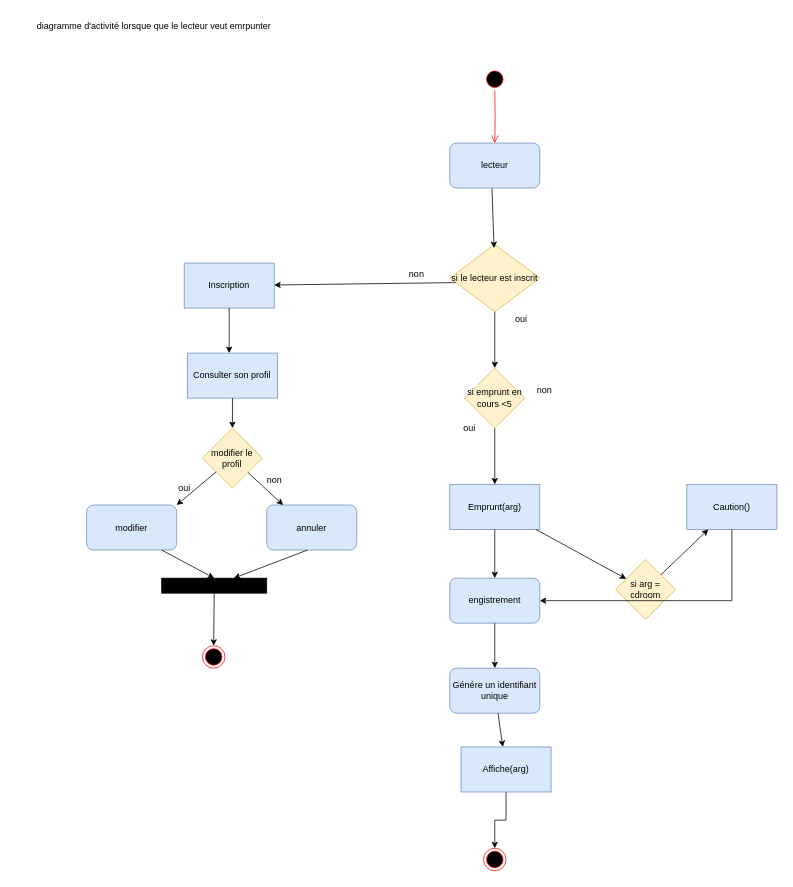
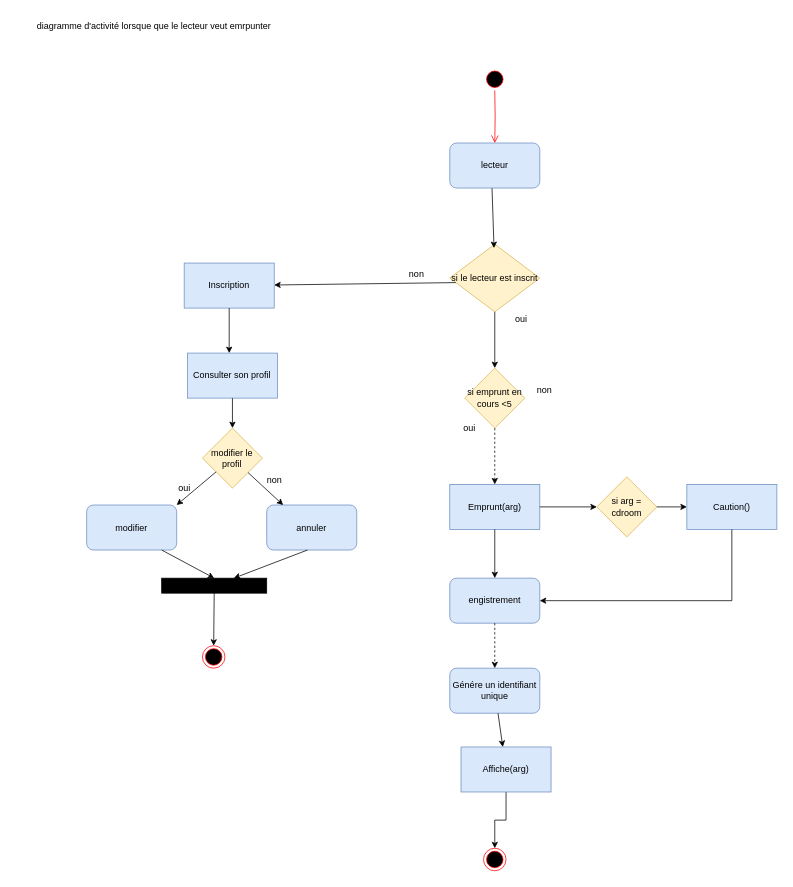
  <mxCell id="0" />
  <mxCell id="1" parent="0" />
  <mxCell id="2" value="si le lecteur est inscrit" style="rhombus;whiteSpace=wrap;html=1;fillColor=#fff2cc;strokeColor=#d6b656;" parent="1" vertex="1"><mxGeometry x="599" y="325" width="120" height="90" as="geometry" /></mxCell>
  <mxCell id="3" value="non" style="text;html=1;strokeColor=none;fillColor=none;align=center;verticalAlign=middle;whiteSpace=wrap;rounded=0;" parent="1" vertex="1"><mxGeometry x="525" y="350" width="60" height="30" as="geometry" /></mxCell>
  <mxCell id="4" value="" style="endArrow=classic;html=1;rounded=0;exitX=0.583;exitY=0.833;exitDx=0;exitDy=0;exitPerimeter=0;" parent="1" edge="1"><mxGeometry width="50" height="50" relative="1" as="geometry"><mxPoint x="654.96" y="239.98" as="sourcePoint" /><mxPoint x="657.99" y="330" as="targetPoint" /></mxGeometry></mxCell>
  <mxCell id="5" value="Emprunt(arg)" style="rounded=0;whiteSpace=wrap;html=1;fillColor=#dae8fc;strokeColor=#6c8ebf;" parent="1" vertex="1"><mxGeometry x="599" y="645" width="120" height="60" as="geometry" /></mxCell>
  <mxCell id="6" value="lecteur" style="rounded=1;whiteSpace=wrap;html=1;fillColor=#dae8fc;strokeColor=#6c8ebf;" parent="1" vertex="1"><mxGeometry x="599" y="190" width="120" height="60" as="geometry" /></mxCell>
  <mxCell id="7" value="Consulter son profil" style="rounded=0;whiteSpace=wrap;html=1;fillColor=#dae8fc;strokeColor=#6c8ebf;" parent="1" vertex="1"><mxGeometry x="249.32" y="470" width="120" height="60" as="geometry" /></mxCell>
- <mxCell id="8" value="si arg = cdroom" style="rhombus;whiteSpace=wrap;html=1;fillColor=#fff2cc;strokeColor=#d6b656;" parent="1" vertex="1"><mxGeometry x="820" y="745" width="80" height="80" as="geometry" /></mxCell>
+ <mxCell id="8" value="si arg = cdroom" style="rhombus;whiteSpace=wrap;html=1;fillColor=#fff2cc;strokeColor=#d6b656;" parent="1" vertex="1"><mxGeometry x="795" y="635" width="80" height="80" as="geometry" /></mxCell>
  <mxCell id="9" value="modifier le profil" style="rhombus;whiteSpace=wrap;html=1;fillColor=#fff2cc;strokeColor=#d6b656;" parent="1" vertex="1"><mxGeometry x="269.32" y="570" width="80" height="80" as="geometry" /></mxCell>
  <mxCell id="10" value="" style="endArrow=classic;html=1;rounded=0;" parent="1" source="7" target="9" edge="1"><mxGeometry width="50" height="50" relative="1" as="geometry"><mxPoint x="539.32" y="840" as="sourcePoint" /><mxPoint x="589.32" y="790" as="targetPoint" /></mxGeometry></mxCell>
  <mxCell id="11" value="annuler" style="rounded=1;whiteSpace=wrap;html=1;fillColor=#dae8fc;strokeColor=#6c8ebf;" parent="1" vertex="1"><mxGeometry x="355" y="672.5" width="120" height="60" as="geometry" /></mxCell>
  <mxCell id="12" value="" style="endArrow=classic;html=1;rounded=0;" parent="1" source="9" edge="1"><mxGeometry width="50" height="50" relative="1" as="geometry"><mxPoint x="539.32" y="840" as="sourcePoint" /><mxPoint x="234.996" y="672.5" as="targetPoint" /></mxGeometry></mxCell>
  <mxCell id="13" value="" style="endArrow=classic;html=1;rounded=0;" parent="1" source="9" edge="1"><mxGeometry width="50" height="50" relative="1" as="geometry"><mxPoint x="539.32" y="840" as="sourcePoint" /><mxPoint x="376.888" y="672.5" as="targetPoint" /></mxGeometry></mxCell>
  <mxCell id="14" value="Caution()" style="rounded=0;whiteSpace=wrap;html=1;fillColor=#dae8fc;strokeColor=#6c8ebf;" parent="1" vertex="1"><mxGeometry x="915" y="645" width="120" height="60" as="geometry" /></mxCell>
  <mxCell id="15" value="" style="endArrow=classic;html=1;rounded=0;" parent="1" source="8" target="14" edge="1"><mxGeometry width="50" height="50" relative="1" as="geometry"><mxPoint x="755" y="570" as="sourcePoint" /><mxPoint x="805" y="520" as="targetPoint" /></mxGeometry></mxCell>
  <mxCell id="16" value="Inscription" style="rounded=0;whiteSpace=wrap;html=1;fillColor=#dae8fc;strokeColor=#6c8ebf;" parent="1" vertex="1"><mxGeometry x="245" y="350" width="120" height="60" as="geometry" /></mxCell>
  <mxCell id="17" value="" style="endArrow=classic;html=1;rounded=0;exitX=0.067;exitY=0.567;exitDx=0;exitDy=0;exitPerimeter=0;" parent="1" source="2" target="16" edge="1"><mxGeometry width="50" height="50" relative="1" as="geometry"><mxPoint x="475" y="480" as="sourcePoint" /><mxPoint x="525" y="430" as="targetPoint" /></mxGeometry></mxCell>
  <mxCell id="18" value="modifier" style="rounded=1;whiteSpace=wrap;html=1;fillColor=#dae8fc;strokeColor=#6c8ebf;" parent="1" vertex="1"><mxGeometry x="115" y="672.5" width="120" height="60" as="geometry" /></mxCell>
  <mxCell id="19" value="" style="rounded=0;whiteSpace=wrap;html=1;fillColor=#000000;" parent="1" vertex="1"><mxGeometry x="215" y="770" width="140" height="20" as="geometry" /></mxCell>
  <mxCell id="20" value="" style="endArrow=classic;html=1;rounded=0;exitX=0.5;exitY=1;exitDx=0;exitDy=0;" parent="1" target="19" edge="1"><mxGeometry width="50" height="50" relative="1" as="geometry"><mxPoint x="409.32" y="732.5" as="sourcePoint" /><mxPoint x="515" y="490" as="targetPoint" /></mxGeometry></mxCell>
  <mxCell id="21" value="" style="endArrow=classic;html=1;rounded=0;entryX=0.5;entryY=0;entryDx=0;entryDy=0;exitX=0.75;exitY=1;exitDx=0;exitDy=0;" parent="1" target="19" edge="1"><mxGeometry width="50" height="50" relative="1" as="geometry"><mxPoint x="215" y="732.5" as="sourcePoint" /><mxPoint x="515" y="490" as="targetPoint" /></mxGeometry></mxCell>
  <mxCell id="22" value="" style="endArrow=classic;html=1;rounded=0;exitX=0.5;exitY=1;exitDx=0;exitDy=0;" parent="1" source="19" target="23" edge="1"><mxGeometry width="50" height="50" relative="1" as="geometry"><mxPoint x="285" y="800" as="sourcePoint" /><mxPoint x="275" y="860" as="targetPoint" /></mxGeometry></mxCell>
  <mxCell id="23" value="" style="ellipse;html=1;shape=endState;fillColor=#000000;strokeColor=#ff0000;" parent="1" vertex="1"><mxGeometry x="269.32" y="860" width="30" height="30" as="geometry" /></mxCell>
  <mxCell id="24" value="" style="ellipse;html=1;shape=startState;fillColor=#000000;strokeColor=#ff0000;" parent="1" vertex="1"><mxGeometry x="644" y="90" width="30" height="30" as="geometry" /></mxCell>
  <mxCell id="25" value="" style="edgeStyle=orthogonalEdgeStyle;html=1;verticalAlign=bottom;endArrow=open;endSize=8;strokeColor=#ff0000;rounded=0;entryX=0.5;entryY=0;entryDx=0;entryDy=0;" parent="1" target="6" edge="1"><mxGeometry relative="1" as="geometry"><mxPoint x="659" y="180" as="targetPoint" /><mxPoint x="659" as="sourcePoint" y="120" /></mxGeometry></mxCell>
  <mxCell id="26" value="" style="endArrow=classic;html=1;rounded=0;exitX=0.5;exitY=1;exitDx=0;exitDy=0;" parent="1" source="16" edge="1"><mxGeometry width="50" height="50" relative="1" as="geometry"><mxPoint x="575" y="560" as="sourcePoint" /><mxPoint x="305" y="470" as="targetPoint" /></mxGeometry></mxCell>
  <mxCell id="27" value="oui" style="text;html=1;align=center;verticalAlign=middle;resizable=0;points=[];autosize=1;strokeColor=none;fillColor=none;" parent="1" vertex="1"><mxGeometry x="225" y="635" width="40" height="30" as="geometry" /></mxCell>
  <mxCell id="28" value="non" style="text;html=1;align=center;verticalAlign=middle;resizable=0;points=[];autosize=1;strokeColor=none;fillColor=none;" parent="1" vertex="1"><mxGeometry x="340" y="625" width="50" height="30" as="geometry" /></mxCell>
  <mxCell id="29" value="diagramme d'activité lorsque que le lecteur veut emrpunter" style="text;html=1;strokeColor=none;fillColor=none;align=center;verticalAlign=middle;whiteSpace=wrap;rounded=0;" vertex="1" parent="1"><mxGeometry x="20" y="20" width="370" height="30" as="geometry" /></mxCell>
  <mxCell id="30" value="Génére un identifiant unique" style="rounded=1;whiteSpace=wrap;html=1;fillColor=#dae8fc;strokeColor=#6c8ebf;" vertex="1" parent="1"><mxGeometry x="599" y="890" width="120" height="60" as="geometry" /></mxCell>
  <mxCell id="31" style="edgeStyle=orthogonalEdgeStyle;rounded=0;orthogonalLoop=1;jettySize=auto;html=1;entryX=0.5;entryY=0;entryDx=0;entryDy=0;" edge="1" parent="1" source="32" target="45"><mxGeometry relative="1" as="geometry" /></mxCell>
  <mxCell id="32" value="Affiche(arg)" style="rounded=0;whiteSpace=wrap;html=1;fillColor=#dae8fc;strokeColor=#6c8ebf;" vertex="1" parent="1"><mxGeometry x="614" y="995" width="120" height="60" as="geometry" /></mxCell>
  <mxCell id="33" value="" style="endArrow=classic;html=1;rounded=0;" edge="1" parent="1" source="30" target="32"><mxGeometry width="50" height="50" relative="1" as="geometry"><mxPoint x="455" y="820" as="sourcePoint" /><mxPoint x="505" y="770" as="targetPoint" /></mxGeometry></mxCell>
  <mxCell id="34" value="si emprunt en cours &amp;lt;5" style="rhombus;whiteSpace=wrap;html=1;fillColor=#fff2cc;strokeColor=#d6b656;" vertex="1" parent="1"><mxGeometry x="619" y="490" width="80" height="80" as="geometry" /></mxCell>
  <mxCell id="35" value="" style="endArrow=classic;html=1;rounded=0;" edge="1" parent="1" source="2" target="34"><mxGeometry width="50" height="50" relative="1" as="geometry"><mxPoint x="735" y="660" as="sourcePoint" /><mxPoint x="785" y="610" as="targetPoint" /></mxGeometry></mxCell>
  <mxCell id="36" value="oui" style="text;html=1;align=center;verticalAlign=middle;resizable=0;points=[];autosize=1;strokeColor=none;fillColor=none;" vertex="1" parent="1"><mxGeometry x="674" y="410" width="40" height="30" as="geometry" /></mxCell>
- <mxCell id="37" value="" style="endArrow=classic;html=1;rounded=0;" edge="1" parent="1" source="34" target="5"><mxGeometry width="50" height="50" relative="1" as="geometry"><mxPoint x="735" y="660" as="sourcePoint" /><mxPoint x="785" y="610" as="targetPoint" /></mxGeometry></mxCell>
+ <mxCell id="37" value="" style="endArrow=classic;html=1;rounded=0;dashed=1;" edge="1" parent="1" source="34" target="5"><mxGeometry width="50" height="50" relative="1" as="geometry"><mxPoint x="735" y="660" as="sourcePoint" /><mxPoint x="785" y="610" as="targetPoint" /></mxGeometry></mxCell>
  <mxCell id="38" value="" style="endArrow=classic;html=1;rounded=0;" edge="1" parent="1" source="5" target="8"><mxGeometry width="50" height="50" relative="1" as="geometry"><mxPoint x="735" y="660" as="sourcePoint" /><mxPoint x="785" y="610" as="targetPoint" /></mxGeometry></mxCell>
  <mxCell id="39" value="engistrement" style="rounded=1;whiteSpace=wrap;html=1;fillColor=#dae8fc;strokeColor=#6c8ebf;" vertex="1" parent="1"><mxGeometry x="599" y="770" width="120" height="60" as="geometry" /></mxCell>
  <mxCell id="40" value="" style="endArrow=classic;html=1;rounded=0;" edge="1" parent="1" source="5" target="39"><mxGeometry width="50" height="50" relative="1" as="geometry"><mxPoint x="735" y="660" as="sourcePoint" /><mxPoint x="785" y="610" as="targetPoint" /></mxGeometry></mxCell>
  <mxCell id="41" value="" style="endArrow=classic;html=1;rounded=0;entryX=1;entryY=0.5;entryDx=0;entryDy=0;exitX=0.5;exitY=1;exitDx=0;exitDy=0;" edge="1" parent="1" source="14" target="39"><mxGeometry width="50" height="50" relative="1" as="geometry"><mxPoint x="735" y="660" as="sourcePoint" /><mxPoint x="785" y="610" as="targetPoint" /><Array as="points"><mxPoint x="975" y="800" /></Array></mxGeometry></mxCell>
  <mxCell id="42" value="non" style="text;html=1;align=center;verticalAlign=middle;resizable=0;points=[];autosize=1;strokeColor=none;fillColor=none;" vertex="1" parent="1"><mxGeometry x="700" y="505" width="50" height="30" as="geometry" /></mxCell>
  <mxCell id="43" value="oui" style="text;html=1;align=center;verticalAlign=middle;resizable=0;points=[];autosize=1;strokeColor=none;fillColor=none;" vertex="1" parent="1"><mxGeometry x="605" y="555" width="40" height="30" as="geometry" /></mxCell>
- <mxCell id="44" value="" style="endArrow=classic;html=1;rounded=0;exitX=0.5;exitY=1;exitDx=0;exitDy=0;" edge="1" parent="1" source="39" target="30"><mxGeometry width="50" height="50" relative="1" as="geometry"><mxPoint x="715" y="780" as="sourcePoint" /><mxPoint x="765" y="730" as="targetPoint" /></mxGeometry></mxCell>
+ <mxCell id="44" value="" style="endArrow=classic;html=1;rounded=0;exitX=0.5;exitY=1;exitDx=0;exitDy=0;dashed=1;" edge="1" parent="1" source="39" target="30"><mxGeometry width="50" height="50" relative="1" as="geometry"><mxPoint x="715" y="780" as="sourcePoint" /><mxPoint x="765" y="730" as="targetPoint" /></mxGeometry></mxCell>
  <mxCell id="45" value="" style="ellipse;html=1;shape=endState;fillColor=#000000;strokeColor=#ff0000;" vertex="1" parent="1"><mxGeometry x="644" y="1130" width="30" height="30" as="geometry" /></mxCell>
